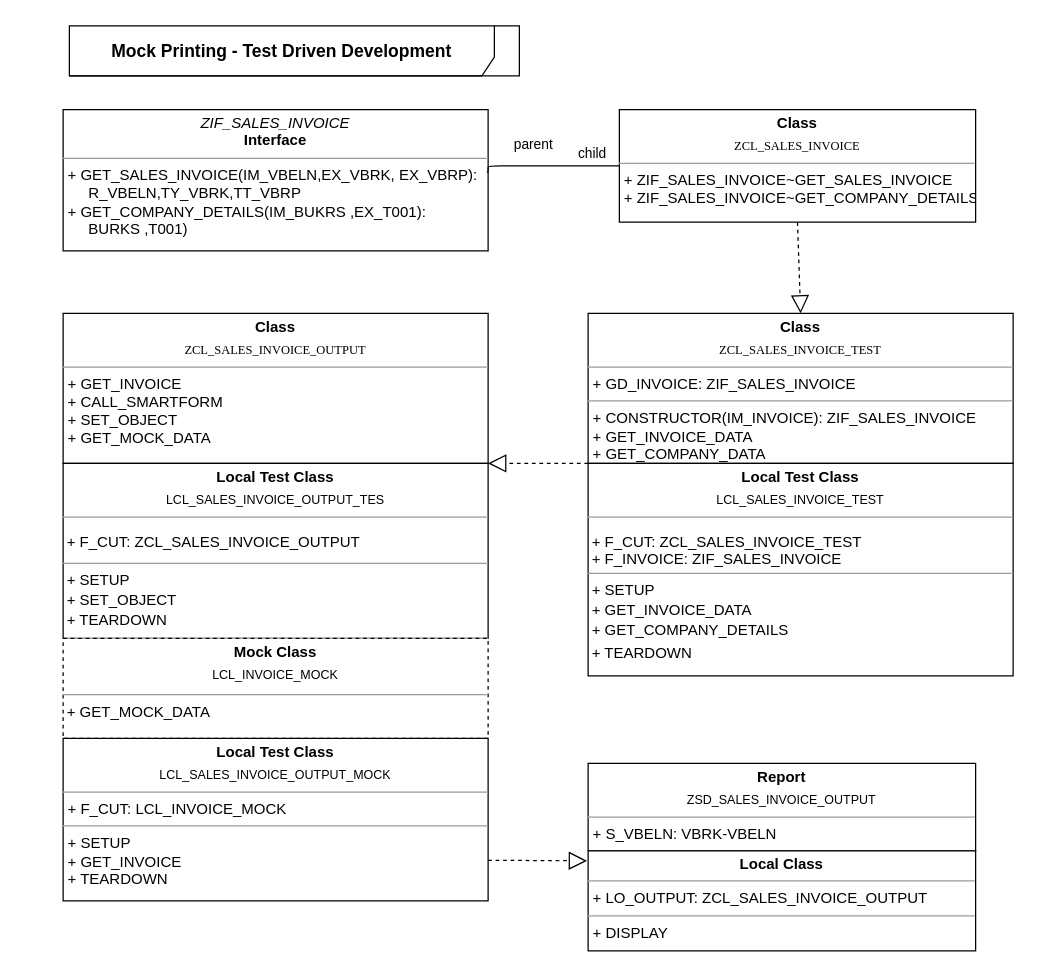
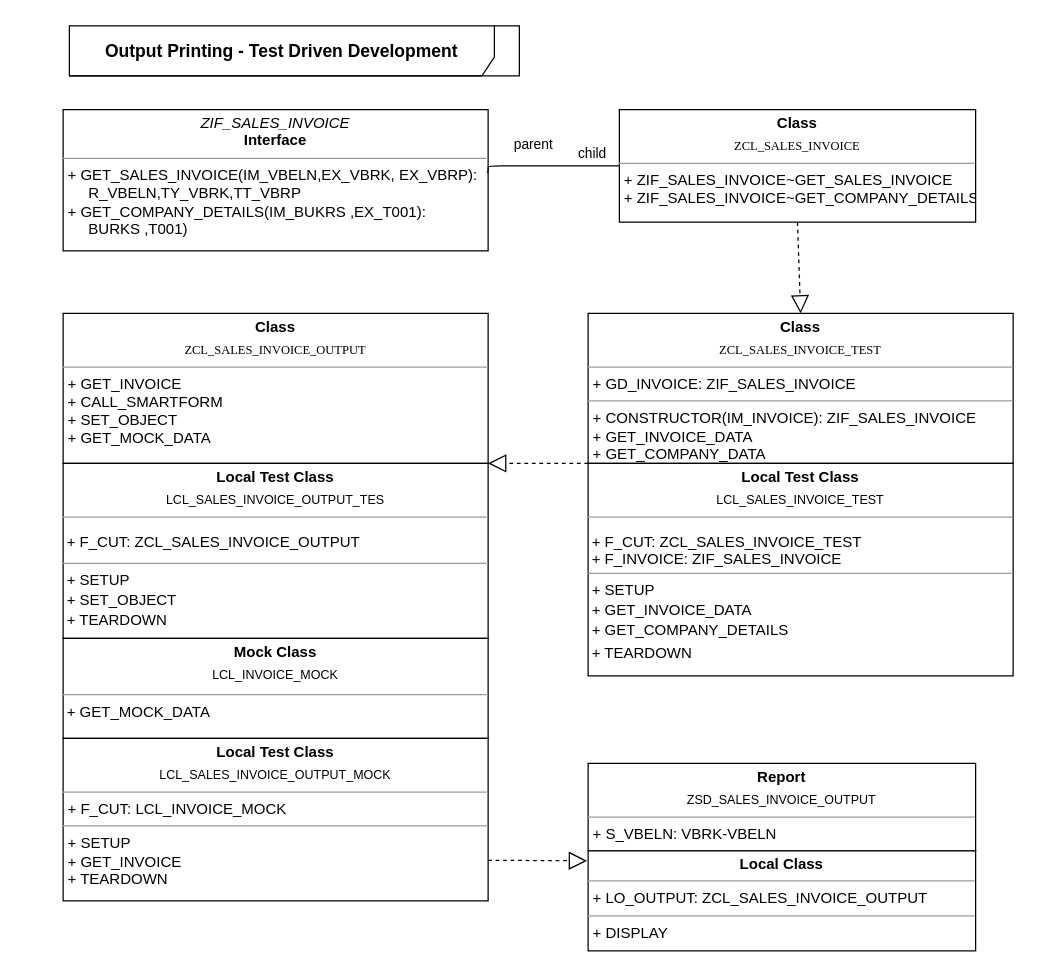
  <mxCell id="0" />
  <mxCell id="1" parent="0" />
  <mxCell id="2" value="&lt;p style=&quot;margin: 0px ; margin-top: 4px ; text-align: center&quot;&gt;&lt;i&gt;ZIF_SALES_INVOICE&lt;/i&gt;&lt;br&gt;&lt;b&gt;Interface&lt;/b&gt;&lt;/p&gt;&lt;hr size=&quot;1&quot;&gt;&lt;p style=&quot;margin: 0px ; margin-left: 4px&quot;&gt;+ GET_SALES_INVOICE(IM_VBELN,EX_VBRK, EX_VBRP):&amp;nbsp;&lt;/p&gt;&lt;p style=&quot;margin: 0px ; margin-left: 4px&quot;&gt;&amp;nbsp; &amp;nbsp; &amp;nbsp;R_VBELN,TY_VBRK,TT_VBRP&lt;/p&gt;&lt;p style=&quot;margin: 0px ; margin-left: 4px&quot;&gt;+&amp;nbsp;GET_COMPANY_DETAILS(IM_BUKRS ,EX_T001):&amp;nbsp;&lt;/p&gt;&lt;p style=&quot;margin: 0px ; margin-left: 4px&quot;&gt;&amp;nbsp; &amp;nbsp; &amp;nbsp;BURKS ,T001)&lt;br&gt;&lt;br&gt;&lt;/p&gt;" style="verticalAlign=top;align=left;overflow=fill;fontSize=12;fontFamily=Helvetica;html=1;rounded=0;shadow=0;comic=0;labelBackgroundColor=none;strokeWidth=1" parent="1" vertex="1"><mxGeometry x="50" y="87" width="340" height="113" as="geometry" /></mxCell>
  <mxCell id="3" value="&lt;p style=&quot;margin: 0px ; margin-top: 4px ; text-align: center&quot;&gt;&lt;b&gt;Class&lt;/b&gt;&lt;/p&gt;&lt;p style=&quot;margin: 0px ; margin-top: 4px ; text-align: center&quot;&gt;&lt;font face=&quot;verdana&quot;&gt;&lt;span style=&quot;font-size: 10px&quot;&gt;ZCL_SALES_INVOICE&lt;/span&gt;&lt;/font&gt;&lt;br&gt;&lt;/p&gt;&lt;hr size=&quot;1&quot;&gt;&lt;p style=&quot;margin: 0px ; margin-left: 4px&quot;&gt;+&amp;nbsp;ZIF_SALES_INVOICE~GET_SALES_INVOICE&lt;/p&gt;&lt;p style=&quot;margin: 0px ; margin-left: 4px&quot;&gt;+ ZIF_SALES_INVOICE~GET_COMPANY_DETAILS&lt;/p&gt;" style="verticalAlign=top;align=left;overflow=fill;fontSize=12;fontFamily=Helvetica;html=1;" parent="1" vertex="1"><mxGeometry x="495" y="87" width="285" height="90" as="geometry" /></mxCell>
  <mxCell id="4" value="" style="endArrow=none;html=1;edgeStyle=orthogonalEdgeStyle;entryX=0;entryY=0.5;entryDx=0;entryDy=0;exitX=0.997;exitY=0.442;exitDx=0;exitDy=0;exitPerimeter=0;" parent="1" source="2" target="3" edge="1"><mxGeometry relative="1" as="geometry"><mxPoint x="390" y="140" as="sourcePoint" /><mxPoint x="515" y="133.5" as="targetPoint" /><Array as="points"><mxPoint x="390" y="137" /><mxPoint x="390" y="132" /></Array></mxGeometry></mxCell>
  <mxCell id="5" value="parent" style="edgeLabel;resizable=0;html=1;align=left;verticalAlign=bottom;" parent="4" connectable="0" vertex="1"><mxGeometry x="-1" relative="1" as="geometry"><mxPoint x="20" y="-14" as="offset" /></mxGeometry></mxCell>
  <mxCell id="6" value="child" style="edgeLabel;resizable=0;html=1;align=right;verticalAlign=bottom;" parent="4" connectable="0" vertex="1"><mxGeometry x="1" relative="1" as="geometry"><mxPoint x="-10.5" y="-2" as="offset" /></mxGeometry></mxCell>
  <mxCell id="7" value="&lt;p style=&quot;margin: 0px ; margin-top: 4px ; text-align: center&quot;&gt;&lt;b&gt;Class&lt;/b&gt;&lt;/p&gt;&lt;p style=&quot;margin: 0px ; margin-top: 4px ; text-align: center&quot;&gt;&lt;font face=&quot;verdana&quot;&gt;&lt;span style=&quot;font-size: 10px&quot;&gt;ZCL_SALES_INVOICE_TEST&lt;/span&gt;&lt;/font&gt;&lt;br&gt;&lt;/p&gt;&lt;hr size=&quot;1&quot;&gt;&lt;p style=&quot;margin: 0px ; margin-left: 4px&quot;&gt;+ GD_INVOICE: ZIF_SALES_INVOICE&lt;/p&gt;&lt;hr size=&quot;1&quot;&gt;&lt;p style=&quot;margin: 0px ; margin-left: 4px&quot;&gt;+&amp;nbsp;CONSTRUCTOR(IM_INVOICE):&amp;nbsp;ZIF_SALES_INVOICE&lt;/p&gt;&lt;p style=&quot;margin: 0px ; margin-left: 4px&quot;&gt;+&amp;nbsp;GET_INVOICE_DATA&lt;/p&gt;&lt;p style=&quot;margin: 0px ; margin-left: 4px&quot;&gt;+&amp;nbsp;GET_COMPANY_DATA&lt;/p&gt;&lt;p style=&quot;margin: 0px ; margin-left: 4px&quot;&gt;&lt;br&gt;&lt;/p&gt;&lt;p style=&quot;margin: 0px ; margin-left: 4px&quot;&gt;&lt;br&gt;&lt;/p&gt;" style="verticalAlign=top;align=left;overflow=fill;fontSize=12;fontFamily=Helvetica;html=1;" parent="1" vertex="1"><mxGeometry x="470" y="250" width="340" height="120" as="geometry" /></mxCell>
  <mxCell id="8" value="" style="text;strokeColor=none;fillColor=none;align=left;verticalAlign=middle;spacingTop=-1;spacingLeft=4;spacingRight=4;rotatable=0;labelPosition=right;points=[];portConstraint=eastwest;" parent="1" vertex="1"><mxGeometry x="440" y="250" width="20" height="14" as="geometry" /></mxCell>
  <mxCell id="9" value="&lt;p style=&quot;margin: 0px ; margin-top: 4px ; text-align: center&quot;&gt;&lt;b&gt;Local Test Class&lt;/b&gt;&lt;/p&gt;&lt;p style=&quot;margin: 4px 0px 0px ; text-align: center&quot;&gt;&lt;font style=&quot;font-size: 10px&quot;&gt;LCL_SALES_INVOICE_TEST&lt;/font&gt;&lt;/p&gt;&lt;hr size=&quot;1&quot;&gt;&lt;div style=&quot;height: 2px&quot;&gt;&lt;/div&gt;&lt;div style=&quot;height: 2px&quot;&gt;&lt;br&gt;&lt;/div&gt;&lt;div style=&quot;height: 2px&quot;&gt;&lt;br&gt;&lt;/div&gt;&lt;div style=&quot;height: 2px&quot;&gt;&amp;nbsp;+ F_CUT:&amp;nbsp;ZCL_SALES_INVOICE_TEST&lt;/div&gt;&lt;div style=&quot;height: 2px&quot;&gt;&amp;nbsp; &amp;nbsp;&amp;nbsp;&lt;/div&gt;&lt;div style=&quot;height: 2px&quot;&gt;&lt;br&gt;&lt;/div&gt;&lt;div style=&quot;height: 2px&quot;&gt;&lt;br&gt;&lt;/div&gt;&lt;div style=&quot;height: 2px&quot;&gt;&lt;br&gt;&lt;/div&gt;&lt;div style=&quot;height: 2px&quot;&gt;&amp;nbsp;&lt;/div&gt;&lt;div style=&quot;height: 2px&quot;&gt;&amp;nbsp; &amp;nbsp;&lt;/div&gt;&lt;div style=&quot;height: 2px&quot;&gt;&amp;nbsp;+ F_INVOICE:&amp;nbsp;ZIF_SALES_INVOICE&amp;nbsp;&lt;/div&gt;&lt;div style=&quot;height: 2px&quot;&gt;&amp;nbsp;&lt;/div&gt;&lt;div style=&quot;height: 2px&quot;&gt;&lt;br&gt;&lt;/div&gt;&lt;div style=&quot;height: 2px&quot;&gt;&lt;br&gt;&lt;/div&gt;&lt;div style=&quot;height: 2px&quot;&gt;&lt;br&gt;&lt;/div&gt;&lt;div style=&quot;height: 2px&quot;&gt;&lt;br&gt;&lt;/div&gt;&lt;hr size=&quot;1&quot;&gt;&lt;div style=&quot;height: 2px&quot;&gt;&amp;nbsp;+ SETUP&lt;/div&gt;&lt;div style=&quot;height: 2px&quot;&gt;&amp;nbsp;&lt;/div&gt;&lt;div style=&quot;height: 2px&quot;&gt;&lt;br&gt;&lt;/div&gt;&lt;div style=&quot;height: 2px&quot;&gt;&amp;nbsp;&lt;/div&gt;&lt;div style=&quot;height: 2px&quot;&gt;&lt;br&gt;&lt;/div&gt;&lt;div style=&quot;height: 2px&quot;&gt;&amp;nbsp;&lt;/div&gt;&lt;div style=&quot;height: 2px&quot;&gt;&lt;br&gt;&lt;/div&gt;&lt;div style=&quot;height: 2px&quot;&gt;&amp;nbsp;&lt;/div&gt;&lt;div style=&quot;height: 2px&quot;&gt;&amp;nbsp;+&amp;nbsp;GET_INVOICE_DATA&lt;/div&gt;&lt;div style=&quot;height: 2px&quot;&gt;&lt;br&gt;&lt;/div&gt;&lt;div style=&quot;height: 2px&quot;&gt;&lt;br&gt;&lt;/div&gt;&lt;div style=&quot;height: 2px&quot;&gt;&lt;br&gt;&lt;/div&gt;&lt;div style=&quot;height: 2px&quot;&gt;&lt;br&gt;&lt;/div&gt;&lt;div style=&quot;height: 2px&quot;&gt;&lt;br&gt;&lt;/div&gt;&lt;div style=&quot;height: 2px&quot;&gt;&lt;br&gt;&lt;/div&gt;&lt;div style=&quot;height: 2px&quot;&gt;&lt;br&gt;&lt;/div&gt;&lt;div style=&quot;height: 2px&quot;&gt;&amp;nbsp;+ GET_COMPANY_DETAILS&lt;/div&gt;&lt;div style=&quot;height: 2px&quot;&gt;&lt;br&gt;&lt;/div&gt;&lt;div style=&quot;height: 2px&quot;&gt;&lt;br&gt;&lt;/div&gt;&lt;div style=&quot;height: 2px&quot;&gt;&lt;br&gt;&lt;/div&gt;&lt;div style=&quot;height: 2px&quot;&gt;&lt;br&gt;&lt;/div&gt;&lt;div style=&quot;height: 2px&quot;&gt;&lt;br&gt;&lt;/div&gt;&lt;div style=&quot;height: 2px&quot;&gt;&lt;br&gt;&lt;/div&gt;&lt;div style=&quot;height: 2px&quot;&gt;&lt;br&gt;&lt;/div&gt;&lt;div style=&quot;height: 2px&quot;&gt;&lt;br&gt;&lt;/div&gt;&lt;div style=&quot;height: 2px&quot;&gt;&amp;nbsp;+ TEARDOWN&lt;br&gt;&lt;/div&gt;&lt;div style=&quot;height: 2px&quot;&gt;&lt;br&gt;&lt;/div&gt;&lt;div style=&quot;height: 2px&quot;&gt;&lt;br&gt;&lt;/div&gt;&lt;div style=&quot;height: 2px&quot;&gt;&lt;br&gt;&lt;/div&gt;&lt;div style=&quot;height: 2px&quot;&gt;&lt;br&gt;&lt;/div&gt;&lt;div style=&quot;height: 2px&quot;&gt;&lt;br&gt;&lt;/div&gt;&lt;div style=&quot;height: 2px&quot;&gt;&lt;br&gt;&lt;/div&gt;&lt;div style=&quot;height: 2px&quot;&gt;&lt;br&gt;&lt;/div&gt;&lt;div style=&quot;height: 2px&quot;&gt;&lt;br&gt;&lt;/div&gt;&lt;div style=&quot;height: 2px&quot;&gt;&lt;br&gt;&lt;/div&gt;&lt;div style=&quot;height: 2px&quot;&gt;&lt;br&gt;&lt;/div&gt;&lt;div style=&quot;height: 2px&quot;&gt;&lt;br&gt;&lt;/div&gt;&lt;div style=&quot;height: 2px&quot;&gt;&lt;br&gt;&lt;/div&gt;&lt;div style=&quot;height: 2px&quot;&gt;&lt;br&gt;&lt;/div&gt;&lt;div style=&quot;height: 2px&quot;&gt;&lt;br&gt;&lt;/div&gt;&lt;div style=&quot;height: 2px&quot;&gt;&lt;br&gt;&lt;/div&gt;" style="verticalAlign=top;align=left;overflow=fill;fontSize=12;fontFamily=Helvetica;html=1;" parent="1" vertex="1"><mxGeometry x="470" y="370" width="340" height="170" as="geometry" /></mxCell>
  <mxCell id="10" value="&lt;p style=&quot;margin: 0px ; margin-top: 4px ; text-align: center&quot;&gt;&lt;b&gt;Class&lt;/b&gt;&lt;/p&gt;&lt;p style=&quot;margin: 0px ; margin-top: 4px ; text-align: center&quot;&gt;&lt;font face=&quot;verdana&quot;&gt;&lt;span style=&quot;font-size: 10px&quot;&gt;ZCL_SALES_INVOICE_OUTPUT&lt;/span&gt;&lt;/font&gt;&lt;/p&gt;&lt;hr size=&quot;1&quot;&gt;&lt;p style=&quot;margin: 0px ; margin-left: 4px&quot;&gt;+&amp;nbsp;GET_INVOICE&lt;/p&gt;&lt;p style=&quot;margin: 0px ; margin-left: 4px&quot;&gt;+&amp;nbsp;CALL_SMARTFORM&lt;/p&gt;&lt;p style=&quot;margin: 0px ; margin-left: 4px&quot;&gt;+&amp;nbsp;SET_OBJECT&lt;/p&gt;&lt;p style=&quot;margin: 0px ; margin-left: 4px&quot;&gt;+&amp;nbsp;GET_MOCK_DATA&lt;/p&gt;&lt;p style=&quot;margin: 0px ; margin-left: 4px&quot;&gt;&lt;br&gt;&lt;/p&gt;&lt;p style=&quot;margin: 0px ; margin-left: 4px&quot;&gt;&lt;br&gt;&lt;/p&gt;&lt;p style=&quot;margin: 0px ; margin-left: 4px&quot;&gt;&lt;br&gt;&lt;/p&gt;" style="verticalAlign=top;align=left;overflow=fill;fontSize=12;fontFamily=Helvetica;html=1;" parent="1" vertex="1"><mxGeometry x="50" y="250" width="340" height="120" as="geometry" /></mxCell>
  <mxCell id="11" value="" style="text;strokeColor=none;fillColor=none;align=left;verticalAlign=middle;spacingTop=-1;spacingLeft=4;spacingRight=4;rotatable=0;labelPosition=right;points=[];portConstraint=eastwest;" parent="1" vertex="1"><mxGeometry x="20" y="240" width="20" height="14" as="geometry" /></mxCell>
  <mxCell id="12" value="&lt;p style=&quot;margin: 0px ; margin-top: 4px ; text-align: center&quot;&gt;&lt;b&gt;Local Test Class&lt;/b&gt;&lt;/p&gt;&lt;p style=&quot;margin: 4px 0px 0px ; text-align: center&quot;&gt;&lt;font style=&quot;font-size: 10px&quot;&gt;LCL_SALES_INVOICE_OUTPUT_TES&lt;/font&gt;&lt;/p&gt;&lt;hr size=&quot;1&quot;&gt;&lt;div style=&quot;height: 2px&quot;&gt;&lt;/div&gt;&lt;div style=&quot;height: 2px&quot;&gt;&lt;br&gt;&lt;/div&gt;&lt;div style=&quot;height: 2px&quot;&gt;&lt;br&gt;&lt;/div&gt;&lt;div style=&quot;height: 2px&quot;&gt;&amp;nbsp;+ F_CUT:&amp;nbsp;ZCL_SALES_INVOICE_OUTPUT&amp;nbsp;&lt;/div&gt;&lt;div style=&quot;height: 2px&quot;&gt;&amp;nbsp; &amp;nbsp;&amp;nbsp;&lt;/div&gt;&lt;div style=&quot;height: 2px&quot;&gt;&lt;br&gt;&lt;/div&gt;&lt;div style=&quot;height: 2px&quot;&gt;&lt;br&gt;&lt;/div&gt;&lt;div style=&quot;height: 2px&quot;&gt;&amp;nbsp;&lt;/div&gt;&lt;div style=&quot;height: 2px&quot;&gt;&lt;br&gt;&lt;/div&gt;&lt;div style=&quot;height: 2px&quot;&gt;&lt;br&gt;&lt;/div&gt;&lt;div style=&quot;height: 2px&quot;&gt;&lt;br&gt;&lt;/div&gt;&lt;div style=&quot;height: 2px&quot;&gt;&lt;br&gt;&lt;/div&gt;&lt;hr size=&quot;1&quot;&gt;&lt;div style=&quot;height: 2px&quot;&gt;&amp;nbsp;+ SETUP&lt;/div&gt;&lt;div style=&quot;height: 2px&quot;&gt;&amp;nbsp;&lt;/div&gt;&lt;div style=&quot;height: 2px&quot;&gt;&lt;br&gt;&lt;/div&gt;&lt;div style=&quot;height: 2px&quot;&gt;&lt;br&gt;&lt;/div&gt;&lt;div style=&quot;height: 2px&quot;&gt;&lt;br&gt;&lt;/div&gt;&lt;div style=&quot;height: 2px&quot;&gt;&lt;br&gt;&lt;/div&gt;&lt;div style=&quot;height: 2px&quot;&gt;&lt;br&gt;&lt;/div&gt;&lt;div style=&quot;height: 2px&quot;&gt;&amp;nbsp;&lt;/div&gt;&lt;div style=&quot;height: 2px&quot;&gt;&amp;nbsp;+ SET_OBJECT&lt;/div&gt;&lt;div style=&quot;height: 2px&quot;&gt;&lt;br&gt;&lt;/div&gt;&lt;div style=&quot;height: 2px&quot;&gt;&lt;br&gt;&lt;/div&gt;&lt;div style=&quot;height: 2px&quot;&gt;&lt;br&gt;&lt;/div&gt;&lt;div style=&quot;height: 2px&quot;&gt;&lt;br&gt;&lt;/div&gt;&lt;div style=&quot;height: 2px&quot;&gt;&lt;br&gt;&lt;/div&gt;&lt;div style=&quot;height: 2px&quot;&gt;&lt;br&gt;&lt;/div&gt;&lt;div style=&quot;height: 2px&quot;&gt;&lt;br&gt;&lt;/div&gt;&lt;div style=&quot;height: 2px&quot;&gt;&amp;nbsp;+ TEARDOWN&lt;br&gt;&lt;/div&gt;&lt;div style=&quot;height: 2px&quot;&gt;&lt;br&gt;&lt;/div&gt;&lt;div style=&quot;height: 2px&quot;&gt;&lt;br&gt;&lt;/div&gt;&lt;div style=&quot;height: 2px&quot;&gt;&lt;br&gt;&lt;/div&gt;&lt;div style=&quot;height: 2px&quot;&gt;&lt;br&gt;&lt;/div&gt;&lt;div style=&quot;height: 2px&quot;&gt;&lt;br&gt;&lt;/div&gt;&lt;div style=&quot;height: 2px&quot;&gt;&lt;br&gt;&lt;/div&gt;&lt;div style=&quot;height: 2px&quot;&gt;&lt;br&gt;&lt;/div&gt;" style="verticalAlign=top;align=left;overflow=fill;fontSize=12;fontFamily=Helvetica;html=1;" parent="1" vertex="1"><mxGeometry x="50" y="370" width="340" height="140" as="geometry" /></mxCell>
  <mxCell id="13" value="" style="endArrow=block;dashed=1;endFill=0;endSize=12;html=1;exitX=0.5;exitY=1;exitDx=0;exitDy=0;entryX=0.5;entryY=0;entryDx=0;entryDy=0;" parent="1" source="3" target="7" edge="1"><mxGeometry width="160" relative="1" as="geometry"><mxPoint x="600" y="210" as="sourcePoint" /><mxPoint x="760" y="210" as="targetPoint" /></mxGeometry></mxCell>
  <mxCell id="14" value="" style="endArrow=block;dashed=1;endFill=0;endSize=12;html=1;entryX=1;entryY=0;entryDx=0;entryDy=0;exitX=0;exitY=0;exitDx=0;exitDy=0;" parent="1" source="9" target="12" edge="1"><mxGeometry width="160" relative="1" as="geometry"><mxPoint x="330" y="330" as="sourcePoint" /><mxPoint x="490" y="330" as="targetPoint" /></mxGeometry></mxCell>
- <mxCell id="15" value="&lt;p style=&quot;margin: 0px ; margin-top: 4px ; text-align: center&quot;&gt;&lt;b&gt;Mock Class&lt;/b&gt;&lt;/p&gt;&lt;p style=&quot;margin: 0px ; margin-top: 4px ; text-align: center&quot;&gt;&lt;font style=&quot;font-size: 10px&quot;&gt;LCL_INVOICE_MOCK&lt;/font&gt;&lt;br&gt;&lt;/p&gt;&lt;div style=&quot;height: 2px&quot;&gt;&lt;/div&gt;&lt;hr size=&quot;1&quot;&gt;&lt;div style=&quot;height: 2px&quot;&gt;&amp;nbsp;+&amp;nbsp;GET_MOCK_DATA&lt;/div&gt;" style="verticalAlign=top;align=left;overflow=fill;fontSize=12;fontFamily=Helvetica;html=1;dashed=1;" parent="1" vertex="1"><mxGeometry x="50" y="510" width="340" height="80" as="geometry" /></mxCell>
+ <mxCell id="15" value="&lt;p style=&quot;margin: 0px ; margin-top: 4px ; text-align: center&quot;&gt;&lt;b&gt;Mock Class&lt;/b&gt;&lt;/p&gt;&lt;p style=&quot;margin: 0px ; margin-top: 4px ; text-align: center&quot;&gt;&lt;font style=&quot;font-size: 10px&quot;&gt;LCL_INVOICE_MOCK&lt;/font&gt;&lt;br&gt;&lt;/p&gt;&lt;div style=&quot;height: 2px&quot;&gt;&lt;/div&gt;&lt;hr size=&quot;1&quot;&gt;&lt;div style=&quot;height: 2px&quot;&gt;&amp;nbsp;+&amp;nbsp;GET_MOCK_DATA&lt;/div&gt;" style="verticalAlign=top;align=left;overflow=fill;fontSize=12;fontFamily=Helvetica;html=1;" parent="1" vertex="1"><mxGeometry x="50" y="510" width="340" height="80" as="geometry" /></mxCell>
  <mxCell id="16" value="&lt;p style=&quot;margin: 0px ; margin-top: 4px ; text-align: center&quot;&gt;&lt;b&gt;Local Test Class&lt;/b&gt;&lt;/p&gt;&lt;p style=&quot;margin: 0px ; margin-top: 4px ; text-align: center&quot;&gt;&lt;font style=&quot;font-size: 10px&quot;&gt;LCL_SALES_INVOICE_OUTPUT_MOCK&lt;/font&gt;&lt;br&gt;&lt;/p&gt;&lt;hr size=&quot;1&quot;&gt;&lt;p style=&quot;margin: 0px ; margin-left: 4px&quot;&gt;+ F_CUT: LCL_INVOICE_MOCK&lt;/p&gt;&lt;hr size=&quot;1&quot;&gt;&lt;p style=&quot;margin: 0px ; margin-left: 4px&quot;&gt;+ SETUP&lt;/p&gt;&lt;p style=&quot;margin: 0px ; margin-left: 4px&quot;&gt;+&amp;nbsp;GET_INVOICE&lt;/p&gt;&lt;p style=&quot;margin: 0px ; margin-left: 4px&quot;&gt;+ TEARDOWN&lt;br&gt;&lt;/p&gt;" style="verticalAlign=top;align=left;overflow=fill;fontSize=12;fontFamily=Helvetica;html=1;" parent="1" vertex="1"><mxGeometry x="50" y="590" width="340" height="130" as="geometry" /></mxCell>
  <mxCell id="17" value="&lt;p style=&quot;margin: 0px ; margin-top: 4px ; text-align: center&quot;&gt;&lt;b&gt;Report&lt;/b&gt;&lt;/p&gt;&lt;p style=&quot;margin: 0px ; margin-top: 4px ; text-align: center&quot;&gt;&lt;font style=&quot;font-size: 10px&quot;&gt;ZSD_SALES_INVOICE_OUTPUT&lt;/font&gt;&lt;br&gt;&lt;/p&gt;&lt;hr size=&quot;1&quot;&gt;&lt;p style=&quot;margin: 0px ; margin-left: 4px&quot;&gt;+ S_VBELN: VBRK-VBELN&lt;/p&gt;" style="verticalAlign=top;align=left;overflow=fill;fontSize=12;fontFamily=Helvetica;html=1;" parent="1" vertex="1"><mxGeometry x="470" y="610" width="310" height="70" as="geometry" /></mxCell>
  <mxCell id="18" value="&lt;p style=&quot;margin: 0px ; margin-top: 4px ; text-align: center&quot;&gt;&lt;b&gt;Local Class&lt;/b&gt;&lt;/p&gt;&lt;hr size=&quot;1&quot;&gt;&lt;p style=&quot;margin: 0px ; margin-left: 4px&quot;&gt;+ LO_OUTPUT: ZCL_SALES_INVOICE_OUTPUT&lt;/p&gt;&lt;hr size=&quot;1&quot;&gt;&lt;p style=&quot;margin: 0px ; margin-left: 4px&quot;&gt;+ DISPLAY&lt;/p&gt;" style="verticalAlign=top;align=left;overflow=fill;fontSize=12;fontFamily=Helvetica;html=1;" parent="1" vertex="1"><mxGeometry x="470" y="680" width="310" height="80" as="geometry" /></mxCell>
  <mxCell id="19" value="" style="endArrow=block;dashed=1;endFill=0;endSize=12;html=1;entryX=-0.003;entryY=0.1;entryDx=0;entryDy=0;exitX=1;exitY=0.75;exitDx=0;exitDy=0;entryPerimeter=0;" parent="1" source="16" target="18" edge="1"><mxGeometry width="160" relative="1" as="geometry"><mxPoint x="400" y="680" as="sourcePoint" /><mxPoint x="390" y="710" as="targetPoint" /></mxGeometry></mxCell>
- <mxCell id="20" value="&lt;font style=&quot;font-size: 14px&quot;&gt;&lt;b&gt;Mock Printing - Test Driven Development&lt;/b&gt;&lt;/font&gt;" style="shape=umlFrame;whiteSpace=wrap;html=1;width=340;height=40;" parent="1" vertex="1"><mxGeometry x="55" y="20" width="360" height="40" as="geometry" /></mxCell>
+ <mxCell id="20" value="&lt;font style=&quot;font-size: 14px&quot;&gt;&lt;b&gt;Output Printing - Test Driven Development&lt;/b&gt;&lt;/font&gt;" style="shape=umlFrame;whiteSpace=wrap;html=1;width=340;height=40;" parent="1" vertex="1"><mxGeometry x="55" y="20" width="360" height="40" as="geometry" /></mxCell>
